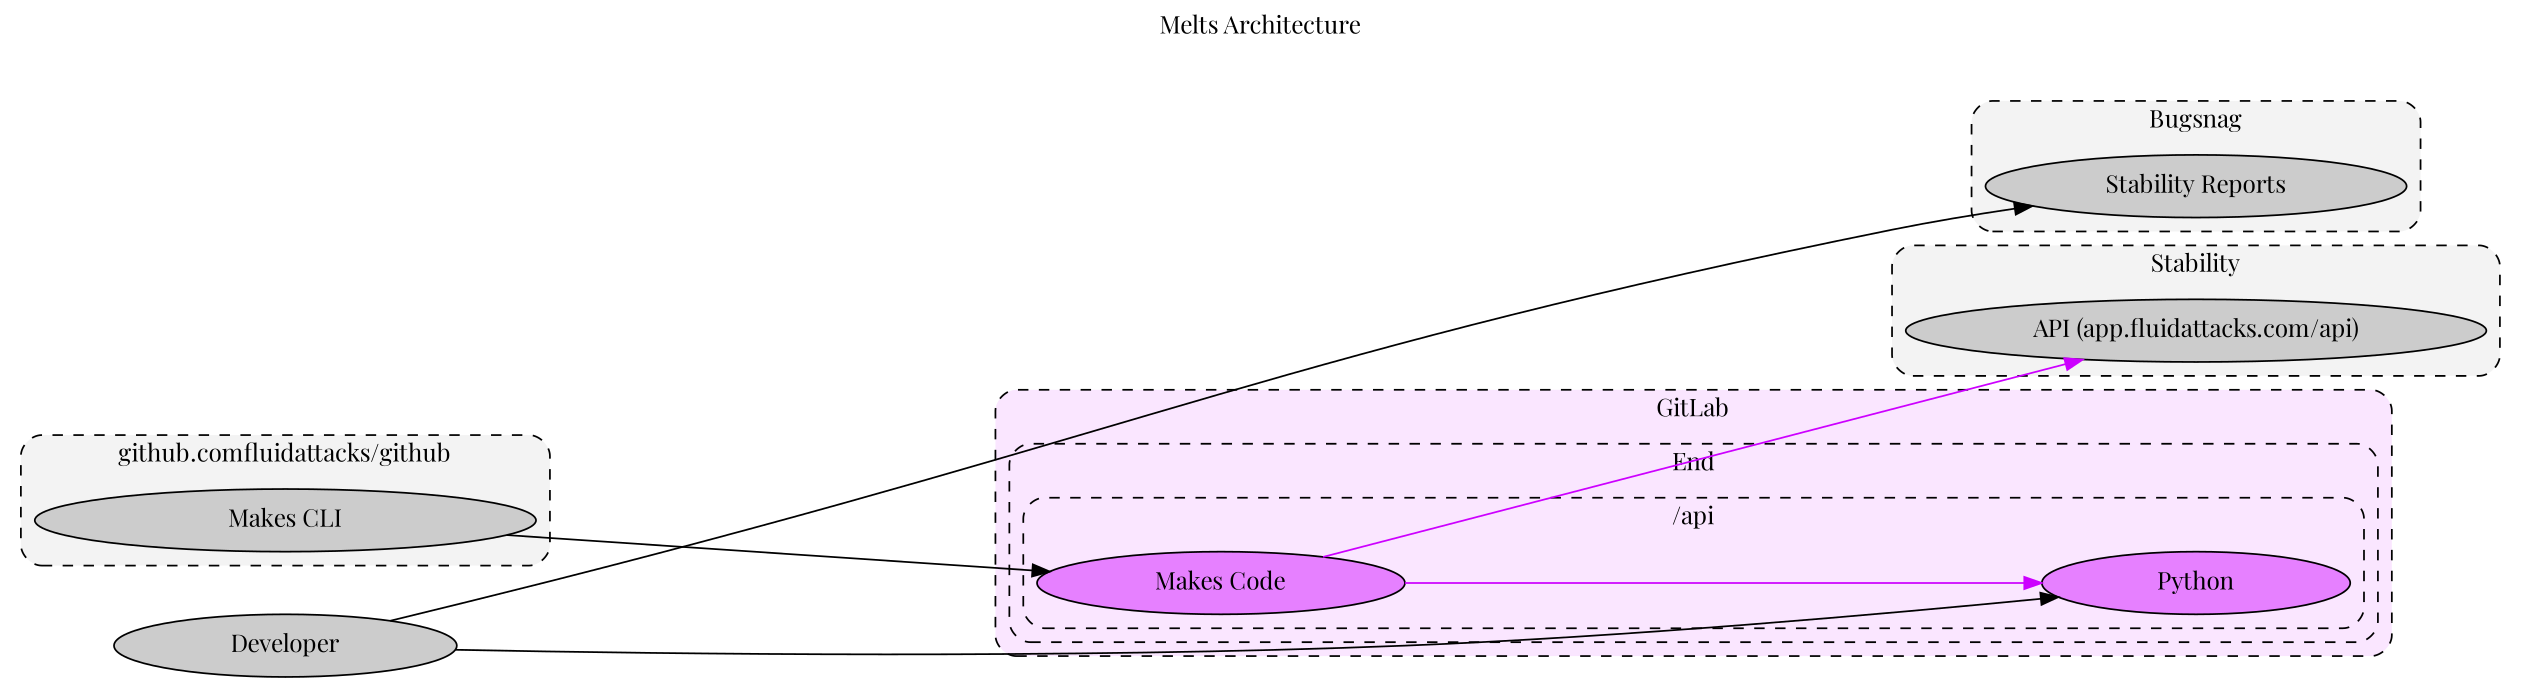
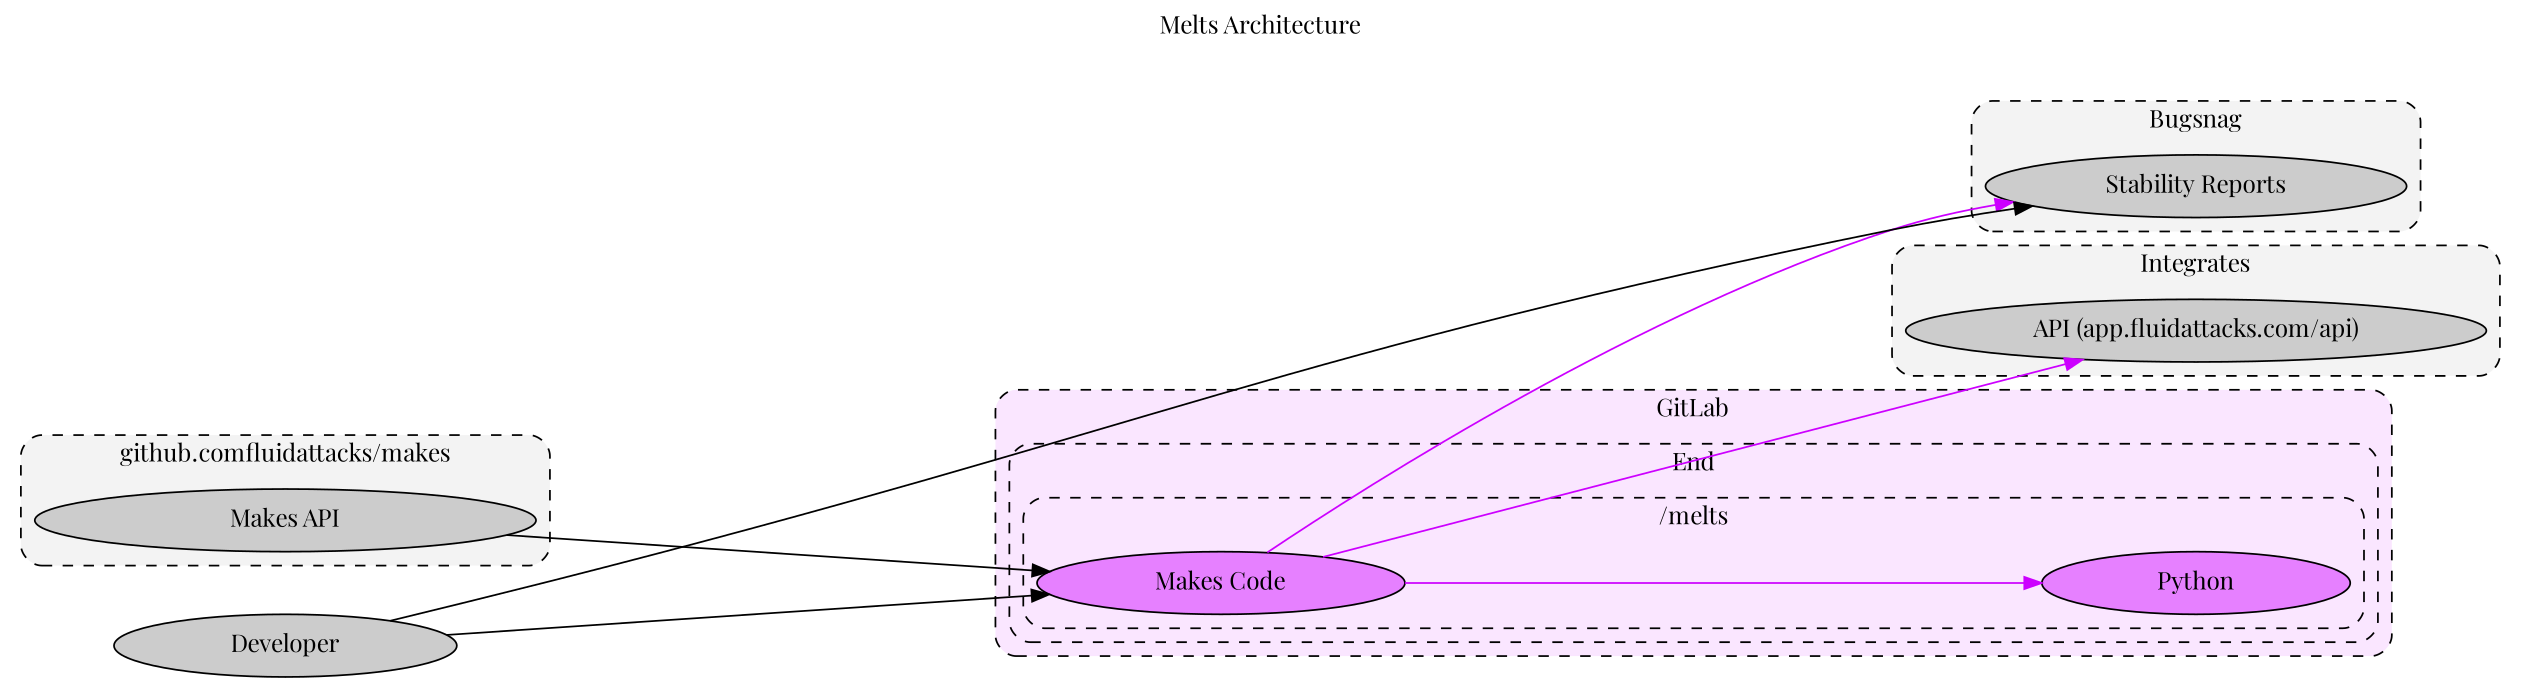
  digraph {
    compound=true
    concentrate=true
    fontname="Playfair Display"
    label="Melts Architecture"
    labelloc=t
    nodesep=0.5
    rankdir=LR
    ranksep=4.0
    style="dashed,rounded"
    node [fillcolor="0.0 0.0 0.8" fontname="Playfair Display" margin="0.8,0.0" style=filled]
    edge [color="0.8 1.0 1.0" fontname="Playfair Display"]
    n1 [label="Stability Reports"]
    n2 [fillcolor="0.8 0.5 1.0" label="Makes Code"]
    n3 [fillcolor="0.8 0.5 1.0" label=Python]
    n4 [label="API (app.fluidattacks.com/api)"]
-   n5 [label="Makes CLI" width=4.0]
+   n5 [label="Makes API" width=4.0]
    n6 [label=Developer]
    subgraph cluster_1 {
      bgcolor="0.0 0.0 0.95"
      label=Bugsnag
      n1
    }
    subgraph cluster_2 {
      bgcolor="0.8 0.1 1.0"
      label=GitLab
      subgraph cluster_3 {
        bgcolor="0.8 0.1 1.0"
        label=End
        subgraph cluster_4 {
          bgcolor="0.8 0.1 1.0"
-         label="/api"
+         label="/melts"
          n2
          n3
        }
      }
    }
    subgraph cluster_5 {
      bgcolor="0.0 0.0 0.95"
-     label=Stability
+     label=Integrates
      n4
    }
    subgraph cluster_6 {
      bgcolor="0.0 0.0 0.95"
-     label="github.comfluidattacks/github"
+     label="github.comfluidattacks/makes"
      n5
    }
+   n2 -> n1
    n2 -> n3
    n2 -> n4
    n5 -> n2 [color="0.0 0.0 0.0"]
    n6 -> n1 [color="0.0 0.0 0.0"]
-   n6 -> n3 [color="0.0 0.0 0.0"]
+   n6 -> n2 [color="0.0 0.0 0.0"]
  }
